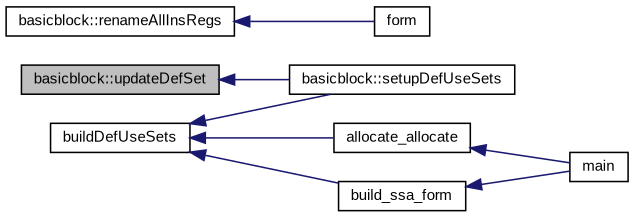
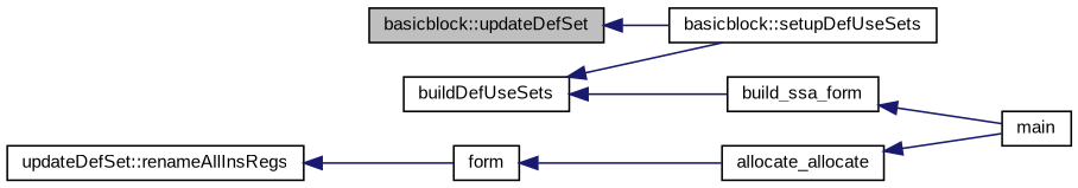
  digraph {
    fontname="Liberation Sans"
    rankdir=LR
    node [color=black fillcolor=white fontname="Liberation Sans" fontsize=10 shape=record style=filled]
    edge [color=midnightblue dir=back fontname="Liberation Sans" fontsize=10 labelfontname=Helvetica labelfontsize=10 style=solid]
    n1 [fillcolor=grey75 fontcolor=black height=0.2 label="basicblock::updateDefSet" width=0.4]
    n2 [height=0.2 label="basicblock::setupDefUseSets" width=0.4]
-   n3 [height=0.2 label="basicblock::renameAllInsRegs" width=0.4]
+   n3 [height=0.2 label="updateDefSet::renameAllInsRegs" width=0.4]
    n4 [height=0.2 label=form width=0.4]
    n5 [height=0.2 label=allocate_allocate width=0.4]
    n6 [height=0.2 label=main width=0.4]
    n7 [height=0.2 label=buildDefUseSets width=0.4]
    n8 [height=0.2 label=build_ssa_form width=0.4]
    n1 -> n2
    n3 -> n4
-   n7 -> n5
+   n4 -> n5
    n5 -> n6
    n7 -> n2
    n7 -> n8
    n8 -> n6
  }
